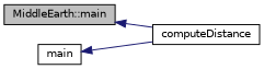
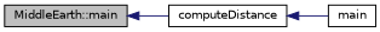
  digraph {
    rankdir=LR
    node [color=black fillcolor=white fontname=Helvetica fontsize=10 shape=record style=filled]
    edge [color=midnightblue dir=back fontname=Helvetica fontsize=10 labelfontname=Helvetica labelfontsize=10 style=solid]
    n1 [fillcolor=grey75 fontcolor=black height=0.2 label="MiddleEarth::main" width=0.4]
    n2 [height=0.2 label=computeDistance width=0.4]
    n3 [height=0.2 label=main width=0.4]
    n1 -> n2
-   n3 -> n2
+   n2 -> n3
  }
